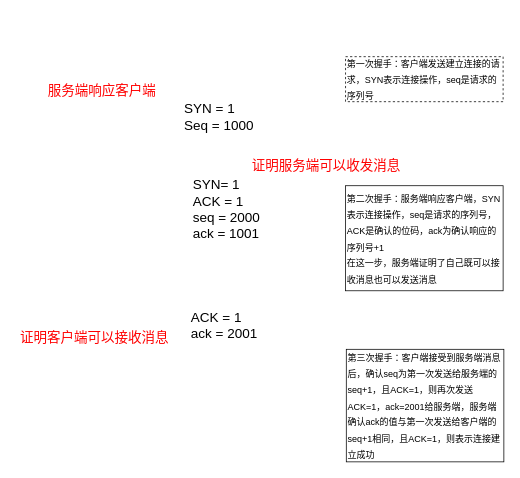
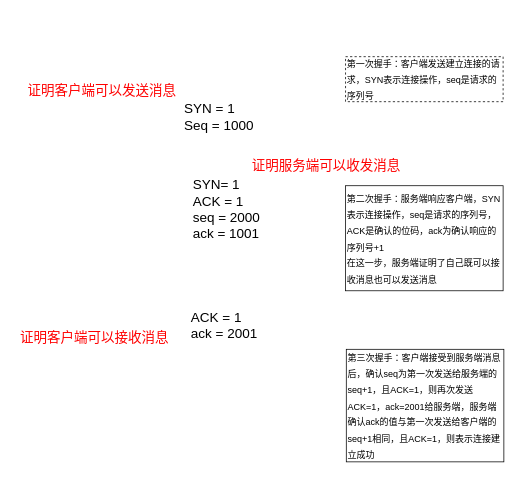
  <mxCell id="0" />
  <mxCell id="1" parent="0" />
  <mxCell id="2" value="" style="line;strokeWidth=2;direction=south;html=1;strokeColor=#FFFFFF;" parent="1" vertex="1"><mxGeometry x="175" y="87" width="10" height="460" as="geometry" /></mxCell>
  <mxCell id="3" value="" style="line;strokeWidth=2;direction=south;html=1;strokeColor=#FFFFFF;" parent="1" vertex="1"><mxGeometry x="420" y="87" width="10" height="460" as="geometry" /></mxCell>
  <mxCell id="4" value="&lt;font color=&quot;#ffffff&quot;&gt;Client&lt;/font&gt;" style="text;strokeColor=none;fillColor=none;html=1;fontSize=24;fontStyle=1;verticalAlign=middle;align=center;fontFamily=Comic Sans MS;" parent="1" vertex="1"><mxGeometry x="140" y="25" width="100" height="40" as="geometry" /></mxCell>
  <mxCell id="5" value="&lt;font color=&quot;#ffffff&quot;&gt;Server&lt;/font&gt;" style="text;strokeColor=none;fillColor=none;html=1;fontSize=24;fontStyle=1;verticalAlign=middle;align=center;fontFamily=Comic Sans MS;" parent="1" vertex="1"><mxGeometry x="345" y="20" width="100" height="40" as="geometry" /></mxCell>
  <mxCell id="6" value="" style="endArrow=classic;html=1;fontFamily=Comic Sans MS;fontSize=18;exitX=0.104;exitY=0.6;exitDx=0;exitDy=0;exitPerimeter=0;entryX=0.25;entryY=0.5;entryDx=0;entryDy=0;entryPerimeter=0;strokeColor=#FFFFFF;" parent="1" source="2" target="3" edge="1"><mxGeometry width="50" height="50" relative="1" as="geometry"><mxPoint x="210" y="235" as="sourcePoint" /><mxPoint x="260" y="185" as="targetPoint" /></mxGeometry></mxCell>
  <mxCell id="7" value="&lt;div style=&quot;text-align: left&quot;&gt;&lt;span style=&quot;font-family: &amp;#34;helvetica&amp;#34;&quot;&gt;SYN = 1&lt;/span&gt;&lt;/div&gt;&lt;font face=&quot;Helvetica&quot;&gt;Seq = 1000&lt;br&gt;&lt;/font&gt;" style="edgeLabel;html=1;align=center;verticalAlign=middle;resizable=0;points=[];fontSize=18;fontFamily=Comic Sans MS;" parent="6" vertex="1" connectable="0"><mxGeometry x="-0.321" y="2" relative="1" as="geometry"><mxPoint x="27" as="offset" /></mxGeometry></mxCell>
  <mxCell id="8" value="&lt;font style=&quot;font-size: 12px&quot;&gt;第一次握手：客户端发送建立连接的请求，SYN表示连接操作，seq是请求的序列号&lt;/font&gt;" style="rounded=0;whiteSpace=wrap;html=1;fontFamily=Helvetica;fontSize=18;align=left;dashed=1;" parent="1" vertex="1"><mxGeometry x="460" y="75" width="210" height="60" as="geometry" /></mxCell>
  <mxCell id="9" value="&lt;div style=&quot;text-align: left&quot;&gt;&lt;span style=&quot;font-size: 18px&quot;&gt;SYN= 1&lt;/span&gt;&lt;/div&gt;&lt;font style=&quot;font-size: 18px&quot;&gt;&lt;div style=&quot;text-align: left&quot;&gt;ACK = 1&lt;/div&gt;&lt;div style=&quot;text-align: left&quot;&gt;seq = 2000&lt;/div&gt;&lt;div style=&quot;text-align: left&quot;&gt;ack = 1001&lt;/div&gt;&lt;/font&gt;" style="endArrow=classic;html=1;fontFamily=Helvetica;fontSize=12;entryX=0.583;entryY=0.3;entryDx=0;entryDy=0;entryPerimeter=0;strokeColor=#FFFFFF;" parent="1" target="2" edge="1"><mxGeometry width="50" height="50" relative="1" as="geometry"><mxPoint x="420" y="202" as="sourcePoint" /><mxPoint x="182" y="283.06" as="targetPoint" /></mxGeometry></mxCell>
  <mxCell id="10" value="&lt;font style=&quot;font-size: 12px&quot;&gt;第二次握手：服务端响应客户端，SYN表示连接操作，seq是请求的序列号，ACK是确认的位码，ack为确认响应的序列号+1&lt;br&gt;在这一步，服务端证明了自己既可以接收消息也可以发送消息&lt;br&gt;&lt;/font&gt;" style="rounded=0;whiteSpace=wrap;html=1;fontFamily=Helvetica;fontSize=18;align=left;" parent="1" vertex="1"><mxGeometry x="460" y="247" width="210" height="140" as="geometry" /></mxCell>
  <mxCell id="11" value="" style="endArrow=classic;html=1;fontFamily=Helvetica;fontSize=18;exitX=0.597;exitY=0.3;exitDx=0;exitDy=0;exitPerimeter=0;entryX=0.932;entryY=0.3;entryDx=0;entryDy=0;entryPerimeter=0;strokeColor=#FFFFFF;" parent="1" source="2" target="3" edge="1"><mxGeometry width="50" height="50" relative="1" as="geometry"><mxPoint x="200" y="455" as="sourcePoint" /><mxPoint x="250" y="405" as="targetPoint" /></mxGeometry></mxCell>
  <mxCell id="12" value="&lt;div style=&quot;text-align: left&quot;&gt;ACK = 1&lt;/div&gt;&lt;div style=&quot;text-align: left&quot;&gt;ack = 2001&lt;/div&gt;" style="edgeLabel;html=1;align=center;verticalAlign=middle;resizable=0;points=[];fontSize=18;fontFamily=Helvetica;" parent="11" vertex="1" connectable="0"><mxGeometry x="-0.057" y="1" relative="1" as="geometry"><mxPoint as="offset" /></mxGeometry></mxCell>
  <mxCell id="13" value="&lt;font style=&quot;font-size: 12px&quot;&gt;第三次握手：客户端接受到服务端消息后，确认seq为第一次发送给服务端的seq+1，且ACK=1，则再次发送ACK=1，ack=2001给服务端，服务端确认ack的值与第一次发送给客户端的seq+1相同，且ACK=1，则表示连接建立成功&lt;br&gt;&lt;/font&gt;" style="rounded=0;whiteSpace=wrap;html=1;fontFamily=Helvetica;fontSize=18;align=left;" parent="1" vertex="1"><mxGeometry x="461" y="465" width="210" height="150" as="geometry" /></mxCell>
- <mxCell id="14" value="&lt;font color=&quot;#ff0000&quot;&gt;服务端响应客户端&lt;/font&gt;" style="text;html=1;align=center;verticalAlign=middle;resizable=0;points=[];autosize=1;strokeColor=none;fillColor=none;fontSize=18;fontFamily=Helvetica;" parent="1" vertex="1"><mxGeometry x="30" y="105" width="210" height="30" as="geometry" /></mxCell>
+ <mxCell id="14" value="&lt;font color=&quot;#ff0000&quot;&gt;证明客户端可以发送消息&lt;/font&gt;" style="text;html=1;align=center;verticalAlign=middle;resizable=0;points=[];autosize=1;strokeColor=none;fillColor=none;fontSize=18;fontFamily=Helvetica;" parent="1" vertex="1"><mxGeometry x="30" y="105" width="210" height="30" as="geometry" /></mxCell>
  <mxCell id="15" value="&lt;font color=&quot;#ff0000&quot;&gt;证明服务端可以收发消息&lt;/font&gt;" style="text;html=1;align=center;verticalAlign=middle;resizable=0;points=[];autosize=1;strokeColor=none;fillColor=none;fontSize=18;fontFamily=Helvetica;" parent="1" vertex="1"><mxGeometry x="329" y="205" width="210" height="30" as="geometry" /></mxCell>
  <mxCell id="16" value="&lt;font color=&quot;#ff0000&quot;&gt;证明客户端可以接收消息&lt;/font&gt;" style="text;html=1;align=center;verticalAlign=middle;resizable=0;points=[];autosize=1;strokeColor=none;fillColor=none;fontSize=18;fontFamily=Helvetica;" parent="1" vertex="1"><mxGeometry y="435" width="210" height="30" as="geometry" x="20" /></mxCell>
